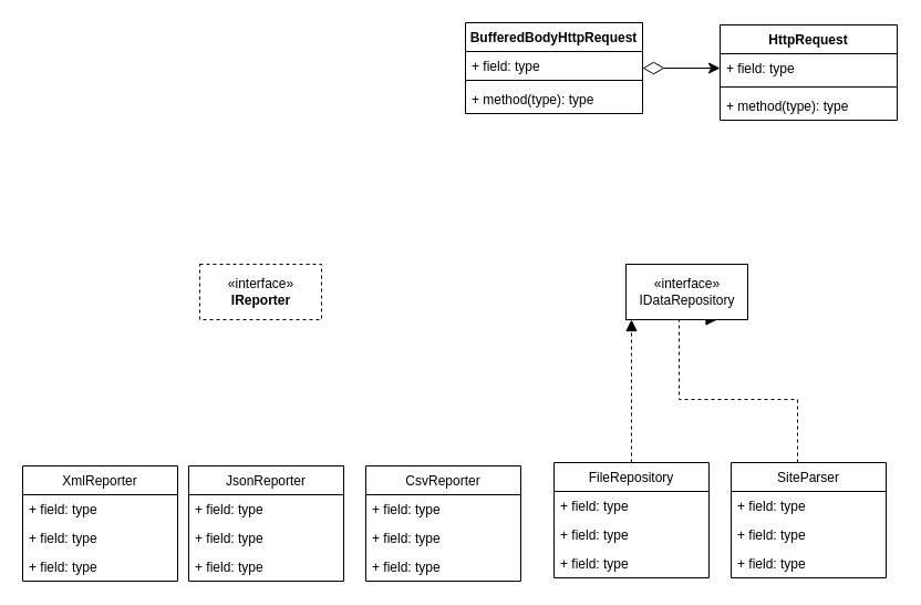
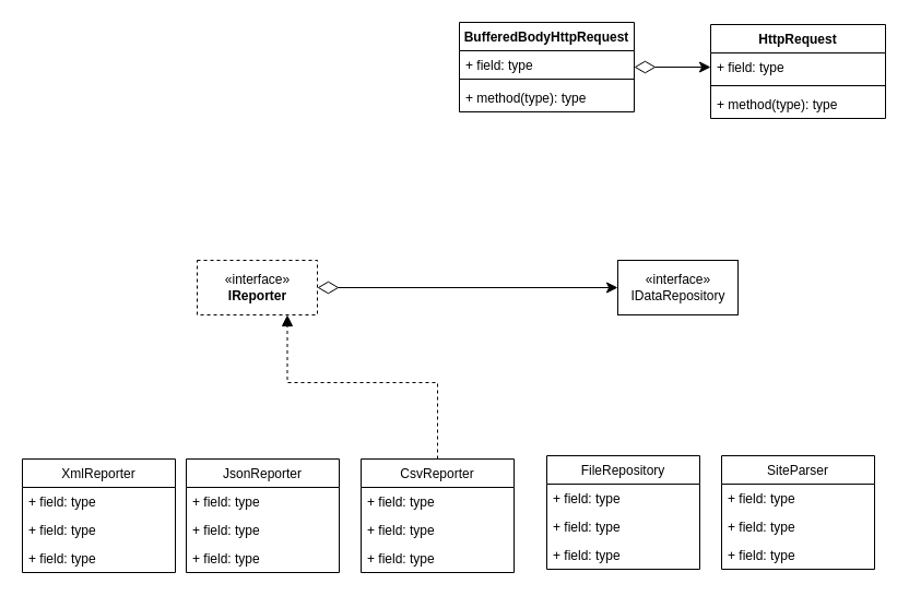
  <mxCell id="0" />
  <mxCell id="1" parent="0" />
  <mxCell id="2" value="HttpRequest" style="swimlane;fontStyle=1;align=center;verticalAlign=top;childLayout=stackLayout;horizontal=1;startSize=26;horizontalStack=0;resizeParent=1;resizeParentMax=0;resizeLast=0;collapsible=1;marginBottom=0;" vertex="1" parent="1"><mxGeometry x="650" y="22" width="160" height="86" as="geometry" /></mxCell>
  <mxCell id="3" value="+ field: type" style="text;strokeColor=none;fillColor=none;align=left;verticalAlign=top;spacingLeft=4;spacingRight=4;overflow=hidden;rotatable=0;points=[[0,0.5],[1,0.5]];portConstraint=eastwest;" vertex="1" parent="2"><mxGeometry y="26" width="160" height="26" as="geometry" /></mxCell>
  <mxCell id="4" value="" style="line;strokeWidth=1;fillColor=none;align=left;verticalAlign=middle;spacingTop=-1;spacingLeft=3;spacingRight=3;rotatable=0;labelPosition=right;points=[];portConstraint=eastwest;" vertex="1" parent="2"><mxGeometry y="52" width="160" height="8" as="geometry" /></mxCell>
  <mxCell id="5" value="+ method(type): type" style="text;strokeColor=none;fillColor=none;align=left;verticalAlign=top;spacingLeft=4;spacingRight=4;overflow=hidden;rotatable=0;points=[[0,0.5],[1,0.5]];portConstraint=eastwest;" vertex="1" parent="2"><mxGeometry y="60" width="160" height="26" as="geometry" /></mxCell>
  <mxCell id="6" style="edgeStyle=orthogonalEdgeStyle;rounded=0;orthogonalLoop=1;jettySize=auto;html=1;entryX=0;entryY=0.5;entryDx=0;entryDy=0;endArrow=classic;endFill=1;startArrow=diamondThin;startFill=0;strokeWidth=1;endSize=8;startSize=17;" edge="1" parent="1" source="7" target="3"><mxGeometry relative="1" as="geometry" /></mxCell>
  <mxCell id="7" value="BufferedBodyHttpRequest&#10;" style="swimlane;fontStyle=1;align=center;verticalAlign=top;childLayout=stackLayout;horizontal=1;startSize=26;horizontalStack=0;resizeParent=1;resizeParentMax=0;resizeLast=0;collapsible=1;marginBottom=0;" vertex="1" parent="1"><mxGeometry x="420" y="20" width="160" height="82" as="geometry" /></mxCell>
  <mxCell id="8" value="+ field: type" style="text;strokeColor=none;fillColor=none;align=left;verticalAlign=top;spacingLeft=4;spacingRight=4;overflow=hidden;rotatable=0;points=[[0,0.5],[1,0.5]];portConstraint=eastwest;" vertex="1" parent="7"><mxGeometry y="26" width="160" height="22" as="geometry" /></mxCell>
  <mxCell id="9" value="" style="line;strokeWidth=1;fillColor=none;align=left;verticalAlign=middle;spacingTop=-1;spacingLeft=3;spacingRight=3;rotatable=0;labelPosition=right;points=[];portConstraint=eastwest;" vertex="1" parent="7"><mxGeometry y="48" width="160" height="8" as="geometry" /></mxCell>
  <mxCell id="10" value="+ method(type): type" style="text;strokeColor=none;fillColor=none;align=left;verticalAlign=top;spacingLeft=4;spacingRight=4;overflow=hidden;rotatable=0;points=[[0,0.5],[1,0.5]];portConstraint=eastwest;" vertex="1" parent="7"><mxGeometry y="56" width="160" height="26" as="geometry" /></mxCell>
+ <mxCell id="11" style="edgeStyle=orthogonalEdgeStyle;rounded=0;orthogonalLoop=1;jettySize=auto;html=1;startArrow=diamondThin;startFill=0;startSize=17;endArrow=classic;endFill=1;endSize=8;strokeWidth=1;exitX=1;exitY=0.5;exitDx=0;exitDy=0;entryX=0;entryY=0.5;entryDx=0;entryDy=0;" edge="1" parent="1" source="25" target="36"><mxGeometry relative="1" as="geometry"><mxPoint x="330" y="263" as="sourcePoint" /><mxPoint x="530" y="259" as="targetPoint" /><Array as="points" /></mxGeometry></mxCell>
  <mxCell id="12" value="XmlReporter" style="swimlane;fontStyle=0;childLayout=stackLayout;horizontal=1;startSize=26;fillColor=none;horizontalStack=0;resizeParent=1;resizeParentMax=0;resizeLast=0;collapsible=1;marginBottom=0;" vertex="1" parent="1"><mxGeometry x="20" y="420" width="140" height="104" as="geometry" /></mxCell>
  <mxCell id="13" value="+ field: type" style="text;strokeColor=none;fillColor=none;align=left;verticalAlign=top;spacingLeft=4;spacingRight=4;overflow=hidden;rotatable=0;points=[[0,0.5],[1,0.5]];portConstraint=eastwest;" vertex="1" parent="12"><mxGeometry y="26" width="140" height="26" as="geometry" /></mxCell>
  <mxCell id="14" value="+ field: type" style="text;strokeColor=none;fillColor=none;align=left;verticalAlign=top;spacingLeft=4;spacingRight=4;overflow=hidden;rotatable=0;points=[[0,0.5],[1,0.5]];portConstraint=eastwest;" vertex="1" parent="12"><mxGeometry y="52" width="140" height="26" as="geometry" /></mxCell>
  <mxCell id="15" value="+ field: type" style="text;strokeColor=none;fillColor=none;align=left;verticalAlign=top;spacingLeft=4;spacingRight=4;overflow=hidden;rotatable=0;points=[[0,0.5],[1,0.5]];portConstraint=eastwest;" vertex="1" parent="12"><mxGeometry y="78" width="140" height="26" as="geometry" /></mxCell>
  <mxCell id="16" value="JsonReporter" style="swimlane;fontStyle=0;childLayout=stackLayout;horizontal=1;startSize=26;fillColor=none;horizontalStack=0;resizeParent=1;resizeParentMax=0;resizeLast=0;collapsible=1;marginBottom=0;" vertex="1" parent="1"><mxGeometry x="170" y="420" width="140" height="104" as="geometry" /></mxCell>
  <mxCell id="17" value="+ field: type" style="text;strokeColor=none;fillColor=none;align=left;verticalAlign=top;spacingLeft=4;spacingRight=4;overflow=hidden;rotatable=0;points=[[0,0.5],[1,0.5]];portConstraint=eastwest;" vertex="1" parent="16"><mxGeometry y="26" width="140" height="26" as="geometry" /></mxCell>
  <mxCell id="18" value="+ field: type" style="text;strokeColor=none;fillColor=none;align=left;verticalAlign=top;spacingLeft=4;spacingRight=4;overflow=hidden;rotatable=0;points=[[0,0.5],[1,0.5]];portConstraint=eastwest;" vertex="1" parent="16"><mxGeometry y="52" width="140" height="26" as="geometry" /></mxCell>
  <mxCell id="19" value="+ field: type" style="text;strokeColor=none;fillColor=none;align=left;verticalAlign=top;spacingLeft=4;spacingRight=4;overflow=hidden;rotatable=0;points=[[0,0.5],[1,0.5]];portConstraint=eastwest;" vertex="1" parent="16"><mxGeometry y="78" width="140" height="26" as="geometry" /></mxCell>
+ <mxCell id="20" style="edgeStyle=orthogonalEdgeStyle;rounded=0;orthogonalLoop=1;jettySize=auto;html=1;entryX=0.75;entryY=1;entryDx=0;entryDy=0;dashed=1;startArrow=none;startFill=0;startSize=17;endArrow=block;endFill=1;endSize=8;strokeWidth=1;" edge="1" parent="1" source="21" target="25"><mxGeometry relative="1" as="geometry"><mxPoint x="285.04" y="306.988" as="targetPoint" /><Array as="points"><mxPoint x="400" y="350" /><mxPoint x="263" y="350" /></Array></mxGeometry></mxCell>
  <mxCell id="21" value="CsvReporter" style="swimlane;fontStyle=0;childLayout=stackLayout;horizontal=1;startSize=26;fillColor=none;horizontalStack=0;resizeParent=1;resizeParentMax=0;resizeLast=0;collapsible=1;marginBottom=0;" vertex="1" parent="1"><mxGeometry x="330" y="420" width="140" height="104" as="geometry" /></mxCell>
  <mxCell id="22" value="+ field: type" style="text;strokeColor=none;fillColor=none;align=left;verticalAlign=top;spacingLeft=4;spacingRight=4;overflow=hidden;rotatable=0;points=[[0,0.5],[1,0.5]];portConstraint=eastwest;" vertex="1" parent="21"><mxGeometry y="26" width="140" height="26" as="geometry" /></mxCell>
  <mxCell id="23" value="+ field: type" style="text;strokeColor=none;fillColor=none;align=left;verticalAlign=top;spacingLeft=4;spacingRight=4;overflow=hidden;rotatable=0;points=[[0,0.5],[1,0.5]];portConstraint=eastwest;" vertex="1" parent="21"><mxGeometry y="52" width="140" height="26" as="geometry" /></mxCell>
  <mxCell id="24" value="+ field: type" style="text;strokeColor=none;fillColor=none;align=left;verticalAlign=top;spacingLeft=4;spacingRight=4;overflow=hidden;rotatable=0;points=[[0,0.5],[1,0.5]];portConstraint=eastwest;" vertex="1" parent="21"><mxGeometry y="78" width="140" height="26" as="geometry" /></mxCell>
  <mxCell id="25" value="«interface»&lt;br&gt;&lt;span style=&quot;font-weight: 700&quot;&gt;IReporter&lt;/span&gt;" style="html=1;dashed=1;" vertex="1" parent="1"><mxGeometry x="180" y="238" width="110" height="50" as="geometry" /></mxCell>
- <mxCell id="26" style="edgeStyle=orthogonalEdgeStyle;rounded=0;orthogonalLoop=1;jettySize=auto;html=1;dashed=1;startArrow=none;startFill=0;startSize=17;endArrow=block;endFill=1;endSize=8;strokeWidth=1;" edge="1" parent="1" source="27" target="36"><mxGeometry relative="1" as="geometry"><Array as="points"><mxPoint x="570" y="320" /><mxPoint x="570" y="320" /></Array></mxGeometry></mxCell>
  <mxCell id="27" value="FileRepository" style="swimlane;fontStyle=0;childLayout=stackLayout;horizontal=1;startSize=26;fillColor=none;horizontalStack=0;resizeParent=1;resizeParentMax=0;resizeLast=0;collapsible=1;marginBottom=0;" vertex="1" parent="1"><mxGeometry x="500" y="417" width="140" height="104" as="geometry" /></mxCell>
  <mxCell id="28" value="+ field: type" style="text;strokeColor=none;fillColor=none;align=left;verticalAlign=top;spacingLeft=4;spacingRight=4;overflow=hidden;rotatable=0;points=[[0,0.5],[1,0.5]];portConstraint=eastwest;" vertex="1" parent="27"><mxGeometry y="26" width="140" height="26" as="geometry" /></mxCell>
  <mxCell id="29" value="+ field: type" style="text;strokeColor=none;fillColor=none;align=left;verticalAlign=top;spacingLeft=4;spacingRight=4;overflow=hidden;rotatable=0;points=[[0,0.5],[1,0.5]];portConstraint=eastwest;" vertex="1" parent="27"><mxGeometry y="52" width="140" height="26" as="geometry" /></mxCell>
  <mxCell id="30" value="+ field: type" style="text;strokeColor=none;fillColor=none;align=left;verticalAlign=top;spacingLeft=4;spacingRight=4;overflow=hidden;rotatable=0;points=[[0,0.5],[1,0.5]];portConstraint=eastwest;" vertex="1" parent="27"><mxGeometry y="78" width="140" height="26" as="geometry" /></mxCell>
- <mxCell id="31" style="edgeStyle=orthogonalEdgeStyle;rounded=0;orthogonalLoop=1;jettySize=auto;html=1;entryX=0.75;entryY=1;entryDx=0;entryDy=0;dashed=1;startArrow=none;startFill=0;startSize=17;endArrow=block;endFill=1;endSize=8;strokeWidth=1;" edge="1" parent="1" source="32" target="36"><mxGeometry relative="1" as="geometry"><Array as="points"><mxPoint x="720" y="360" /><mxPoint x="613" y="360" /></Array></mxGeometry></mxCell>
  <mxCell id="32" value="SiteParser" style="swimlane;fontStyle=0;childLayout=stackLayout;horizontal=1;startSize=26;fillColor=none;horizontalStack=0;resizeParent=1;resizeParentMax=0;resizeLast=0;collapsible=1;marginBottom=0;" vertex="1" parent="1"><mxGeometry x="660" y="417" width="140" height="104" as="geometry" /></mxCell>
  <mxCell id="33" value="+ field: type" style="text;strokeColor=none;fillColor=none;align=left;verticalAlign=top;spacingLeft=4;spacingRight=4;overflow=hidden;rotatable=0;points=[[0,0.5],[1,0.5]];portConstraint=eastwest;" vertex="1" parent="32"><mxGeometry y="26" width="140" height="26" as="geometry" /></mxCell>
  <mxCell id="34" value="+ field: type" style="text;strokeColor=none;fillColor=none;align=left;verticalAlign=top;spacingLeft=4;spacingRight=4;overflow=hidden;rotatable=0;points=[[0,0.5],[1,0.5]];portConstraint=eastwest;" vertex="1" parent="32"><mxGeometry y="52" width="140" height="26" as="geometry" /></mxCell>
  <mxCell id="35" value="+ field: type" style="text;strokeColor=none;fillColor=none;align=left;verticalAlign=top;spacingLeft=4;spacingRight=4;overflow=hidden;rotatable=0;points=[[0,0.5],[1,0.5]];portConstraint=eastwest;" vertex="1" parent="32"><mxGeometry y="78" width="140" height="26" as="geometry" /></mxCell>
  <mxCell id="36" value="«interface»&lt;br&gt;IDataRepository" style="html=1;" vertex="1" parent="1"><mxGeometry x="565" y="238" width="110" height="50" as="geometry" /></mxCell>
